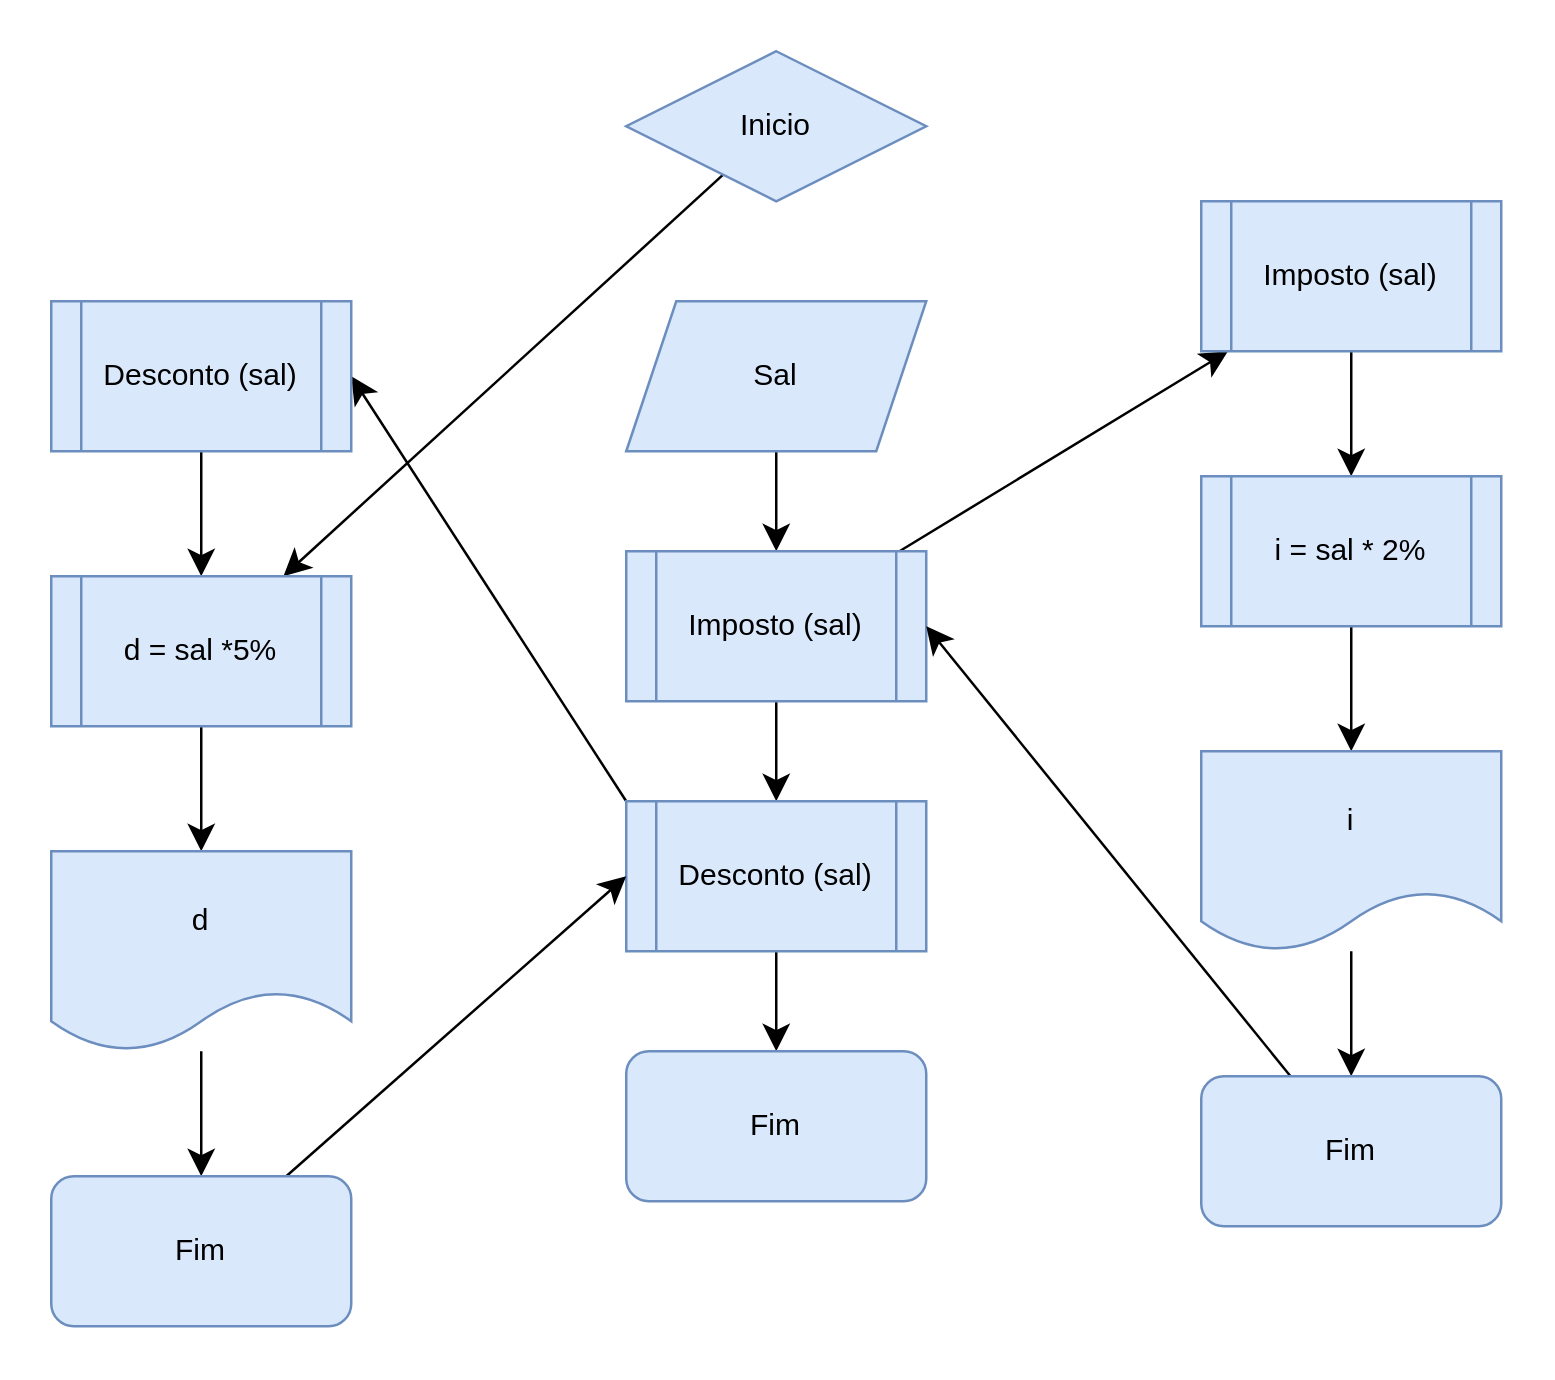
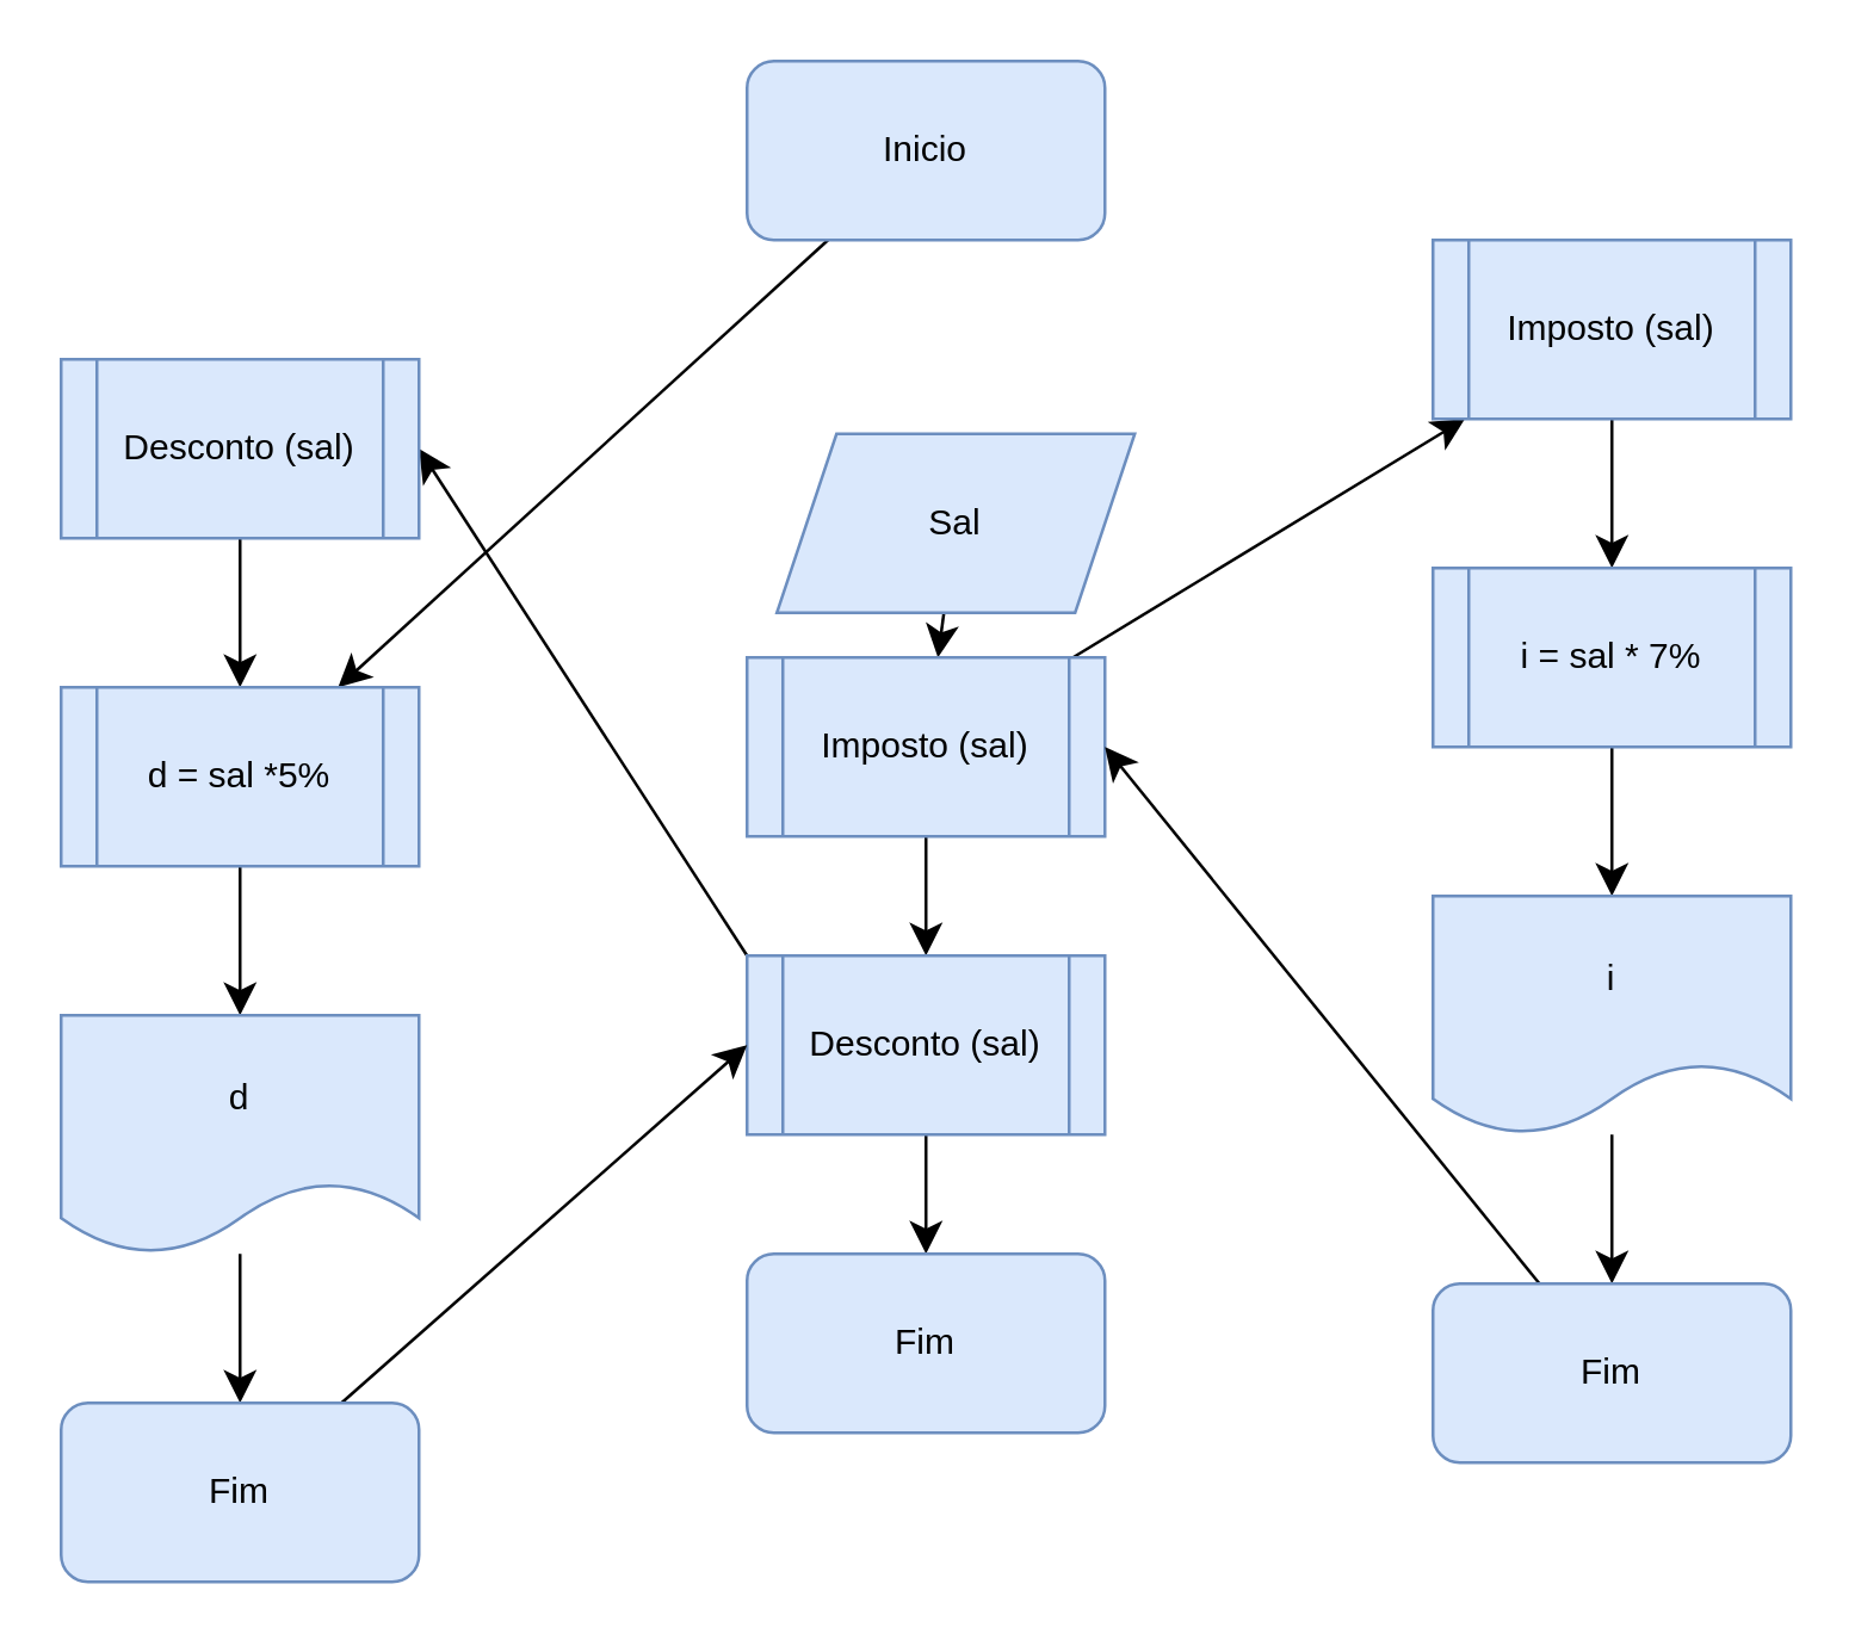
  <mxCell id="0" />
  <mxCell id="1" parent="0" />
  <mxCell id="2" style="edgeStyle=none;curved=1;rounded=0;orthogonalLoop=1;jettySize=auto;html=1;fontSize=12;startSize=8;endSize=8;" edge="1" parent="1" source="3" target="16"><mxGeometry relative="1" as="geometry" /></mxCell>
- <mxCell id="3" value="Inicio" style="rhombus;whiteSpace=wrap;html=1;fillColor=#dae8fc;strokeColor=#6c8ebf;" vertex="1" parent="1"><mxGeometry x="250" y="20" width="120" height="60" as="geometry" /></mxCell>
+ <mxCell id="3" value="Inicio" style="rounded=1;whiteSpace=wrap;html=1;fillColor=#dae8fc;strokeColor=#6c8ebf;" vertex="1" parent="1"><mxGeometry x="250" y="20" width="120" height="60" as="geometry" /></mxCell>
  <mxCell id="4" value="" style="edgeStyle=none;curved=1;rounded=0;orthogonalLoop=1;jettySize=auto;html=1;fontSize=12;startSize=8;endSize=8;" edge="1" parent="1" source="5" target="8"><mxGeometry relative="1" as="geometry" /></mxCell>
- <mxCell id="5" value="Sal" style="shape=parallelogram;perimeter=parallelogramPerimeter;whiteSpace=wrap;html=1;fixedSize=1;fillColor=#dae8fc;strokeColor=#6c8ebf;" vertex="1" parent="1"><mxGeometry x="250" width="120" height="60" as="geometry" y="120" /></mxCell>
+ <mxCell id="5" value="Sal" style="shape=parallelogram;perimeter=parallelogramPerimeter;whiteSpace=wrap;html=1;fixedSize=1;fillColor=#dae8fc;strokeColor=#6c8ebf;" vertex="1" parent="1"><mxGeometry x="260" y="145" width="120" height="60" as="geometry" /></mxCell>
  <mxCell id="6" value="" style="edgeStyle=none;curved=1;rounded=0;orthogonalLoop=1;jettySize=auto;html=1;fontSize=12;startSize=8;endSize=8;" edge="1" parent="1" source="8" target="11"><mxGeometry relative="1" as="geometry" /></mxCell>
  <mxCell id="7" value="" style="edgeStyle=none;curved=1;rounded=0;orthogonalLoop=1;jettySize=auto;html=1;fontSize=12;startSize=8;endSize=8;" edge="1" parent="1" source="8" target="22"><mxGeometry relative="1" as="geometry" /></mxCell>
  <mxCell id="8" value="Imposto (sal)" style="shape=process;whiteSpace=wrap;html=1;backgroundOutline=1;fillColor=#dae8fc;strokeColor=#6c8ebf;" vertex="1" parent="1"><mxGeometry x="250" y="220" width="120" height="60" as="geometry" /></mxCell>
  <mxCell id="9" value="" style="edgeStyle=none;curved=1;rounded=0;orthogonalLoop=1;jettySize=auto;html=1;fontSize=12;startSize=8;endSize=8;" edge="1" parent="1" source="11" target="12"><mxGeometry relative="1" as="geometry" /></mxCell>
  <mxCell id="10" value="" style="edgeStyle=none;curved=1;rounded=0;orthogonalLoop=1;jettySize=auto;html=1;fontSize=12;startSize=8;endSize=8;entryX=1;entryY=0.5;entryDx=0;entryDy=0;exitX=0;exitY=0;exitDx=0;exitDy=0;" edge="1" parent="1" source="11" target="14"><mxGeometry relative="1" as="geometry" /></mxCell>
  <mxCell id="11" value="Desconto (sal)" style="shape=process;whiteSpace=wrap;html=1;backgroundOutline=1;fillColor=#dae8fc;strokeColor=#6c8ebf;" vertex="1" parent="1"><mxGeometry x="250" y="320" width="120" height="60" as="geometry" /></mxCell>
  <mxCell id="12" value="Fim" style="rounded=1;whiteSpace=wrap;html=1;fillColor=#dae8fc;strokeColor=#6c8ebf;" vertex="1" parent="1"><mxGeometry x="250" y="420" width="120" height="60" as="geometry" /></mxCell>
  <mxCell id="13" value="" style="edgeStyle=none;curved=1;rounded=0;orthogonalLoop=1;jettySize=auto;html=1;fontSize=12;startSize=8;endSize=8;" edge="1" parent="1" source="14" target="16"><mxGeometry relative="1" as="geometry" /></mxCell>
  <mxCell id="14" value="Desconto (sal)" style="shape=process;whiteSpace=wrap;html=1;backgroundOutline=1;fillColor=#dae8fc;strokeColor=#6c8ebf;" vertex="1" parent="1"><mxGeometry x="20" width="120" height="60" as="geometry" y="120" /></mxCell>
  <mxCell id="15" value="" style="edgeStyle=none;curved=1;rounded=0;orthogonalLoop=1;jettySize=auto;html=1;fontSize=12;startSize=8;endSize=8;" edge="1" parent="1" source="16" target="18"><mxGeometry relative="1" as="geometry" /></mxCell>
  <mxCell id="16" value="d = sal *5%" style="shape=process;whiteSpace=wrap;html=1;backgroundOutline=1;fillColor=#dae8fc;strokeColor=#6c8ebf;" vertex="1" parent="1"><mxGeometry x="20" y="230" width="120" height="60" as="geometry" /></mxCell>
  <mxCell id="17" value="" style="edgeStyle=none;curved=1;rounded=0;orthogonalLoop=1;jettySize=auto;html=1;fontSize=12;startSize=8;endSize=8;" edge="1" parent="1" source="18" target="20"><mxGeometry relative="1" as="geometry" /></mxCell>
  <mxCell id="18" value="d" style="shape=document;whiteSpace=wrap;html=1;boundedLbl=1;fillColor=#dae8fc;strokeColor=#6c8ebf;" vertex="1" parent="1"><mxGeometry x="20" y="340" width="120" height="80" as="geometry" /></mxCell>
  <mxCell id="19" style="edgeStyle=none;curved=1;rounded=0;orthogonalLoop=1;jettySize=auto;html=1;entryX=0;entryY=0.5;entryDx=0;entryDy=0;fontSize=12;startSize=8;endSize=8;" edge="1" parent="1" source="20" target="11"><mxGeometry relative="1" as="geometry" /></mxCell>
  <mxCell id="20" value="Fim" style="rounded=1;whiteSpace=wrap;html=1;fillColor=#dae8fc;strokeColor=#6c8ebf;" vertex="1" parent="1"><mxGeometry x="20" y="470" width="120" height="60" as="geometry" /></mxCell>
  <mxCell id="21" value="" style="edgeStyle=none;curved=1;rounded=0;orthogonalLoop=1;jettySize=auto;html=1;fontSize=12;startSize=8;endSize=8;" edge="1" parent="1" source="22" target="24"><mxGeometry relative="1" as="geometry" /></mxCell>
  <mxCell id="22" value="Imposto (sal)" style="shape=process;whiteSpace=wrap;html=1;backgroundOutline=1;fillColor=#dae8fc;strokeColor=#6c8ebf;" vertex="1" parent="1"><mxGeometry x="480" y="80" width="120" height="60" as="geometry" /></mxCell>
  <mxCell id="23" value="" style="edgeStyle=none;curved=1;rounded=0;orthogonalLoop=1;jettySize=auto;html=1;fontSize=12;startSize=8;endSize=8;" edge="1" parent="1" source="24" target="26"><mxGeometry relative="1" as="geometry" /></mxCell>
- <mxCell id="24" value="i = sal * 2%" style="shape=process;whiteSpace=wrap;html=1;backgroundOutline=1;fillColor=#dae8fc;strokeColor=#6c8ebf;" vertex="1" parent="1"><mxGeometry x="480" y="190" width="120" height="60" as="geometry" /></mxCell>
+ <mxCell id="24" value="i = sal * 7%" style="shape=process;whiteSpace=wrap;html=1;backgroundOutline=1;fillColor=#dae8fc;strokeColor=#6c8ebf;" vertex="1" parent="1"><mxGeometry x="480" y="190" width="120" height="60" as="geometry" /></mxCell>
  <mxCell id="25" value="" style="edgeStyle=none;curved=1;rounded=0;orthogonalLoop=1;jettySize=auto;html=1;fontSize=12;startSize=8;endSize=8;" edge="1" parent="1" source="26" target="28"><mxGeometry relative="1" as="geometry" /></mxCell>
  <mxCell id="26" value="i" style="shape=document;whiteSpace=wrap;html=1;boundedLbl=1;fillColor=#dae8fc;strokeColor=#6c8ebf;" vertex="1" parent="1"><mxGeometry x="480" y="300" width="120" height="80" as="geometry" /></mxCell>
  <mxCell id="27" style="edgeStyle=none;curved=1;rounded=0;orthogonalLoop=1;jettySize=auto;html=1;entryX=1;entryY=0.5;entryDx=0;entryDy=0;fontSize=12;startSize=8;endSize=8;" edge="1" parent="1" source="28" target="8"><mxGeometry relative="1" as="geometry" /></mxCell>
  <mxCell id="28" value="Fim" style="rounded=1;whiteSpace=wrap;html=1;fillColor=#dae8fc;strokeColor=#6c8ebf;" vertex="1" parent="1"><mxGeometry x="480" y="430" width="120" height="60" as="geometry" /></mxCell>
